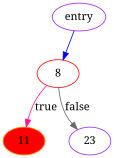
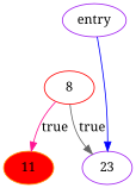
  strict digraph {
    fontname="Noto Serif"
    node [color=purple fontname="Noto Serif"]
    edge [fontname="Noto Serif"]
    n1 [label=entry]
    8 [color=red]
    23
    11 [color=darkorange fillcolor=red style=filled]
-   n1 -> 8 [color=blue]
-   8 -> 23 [color=gray40 label=false]
+   n1 -> 23 [color=blue]
+   8 -> 23 [color=gray40 label=true]
    8 -> 11 [color=deeppink label=true]
  }
